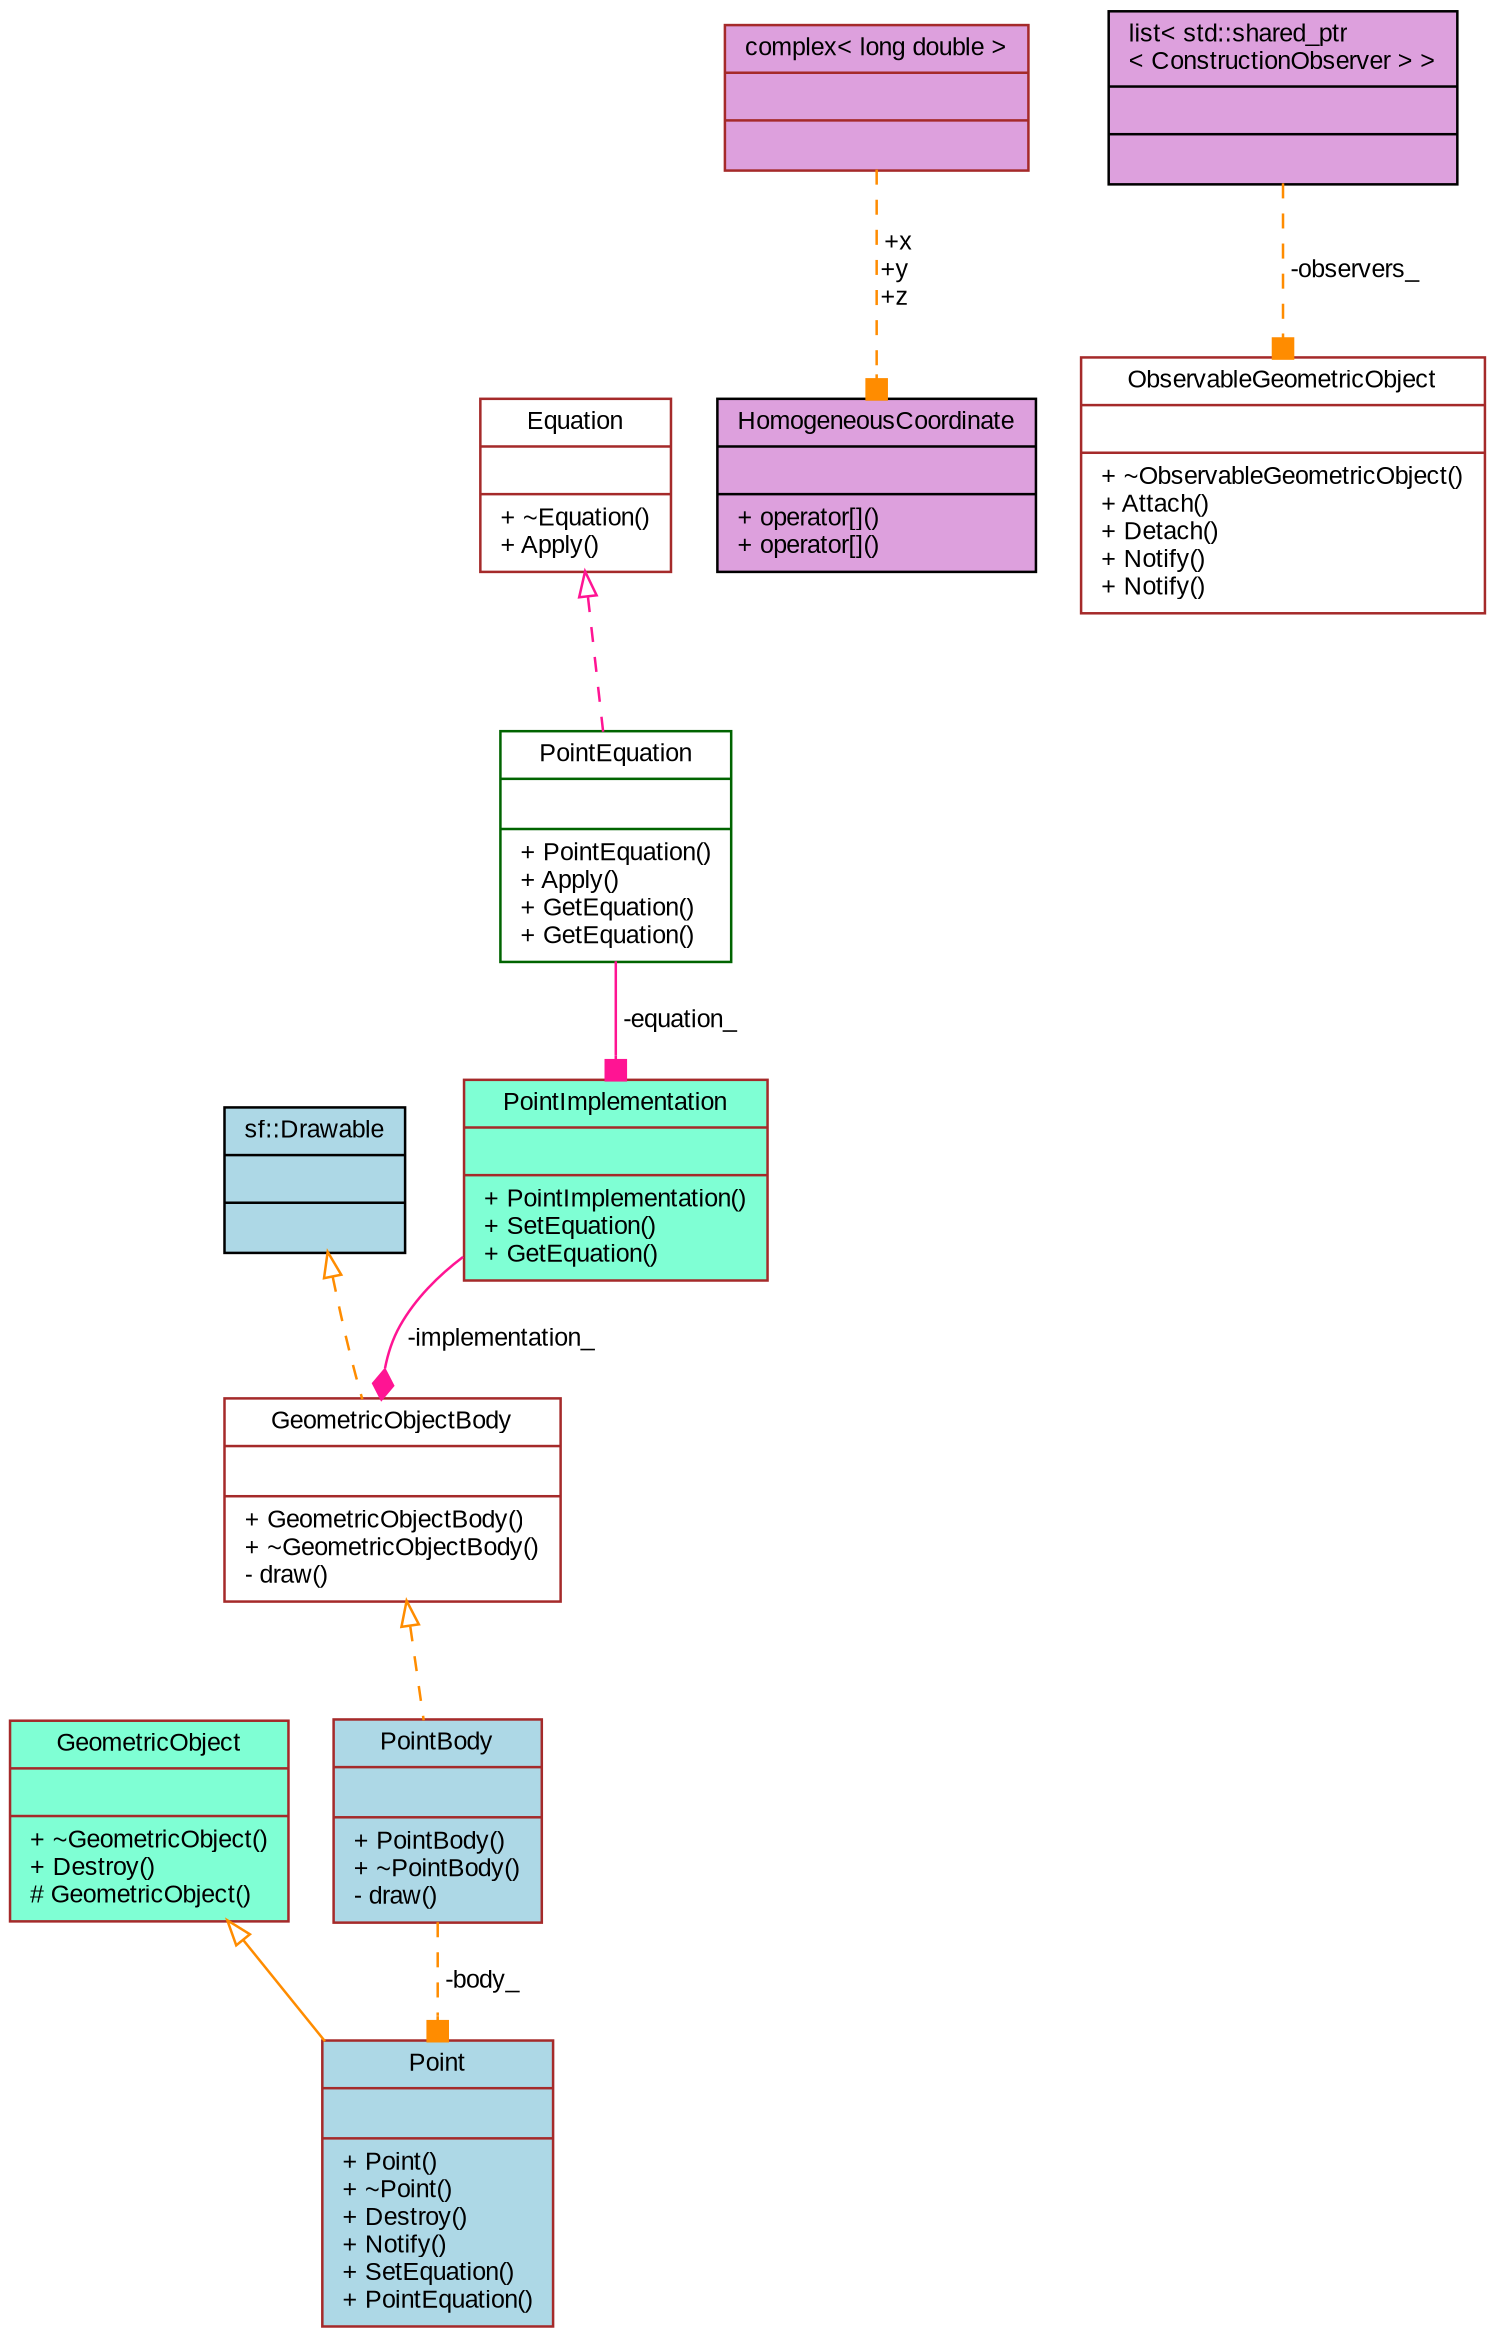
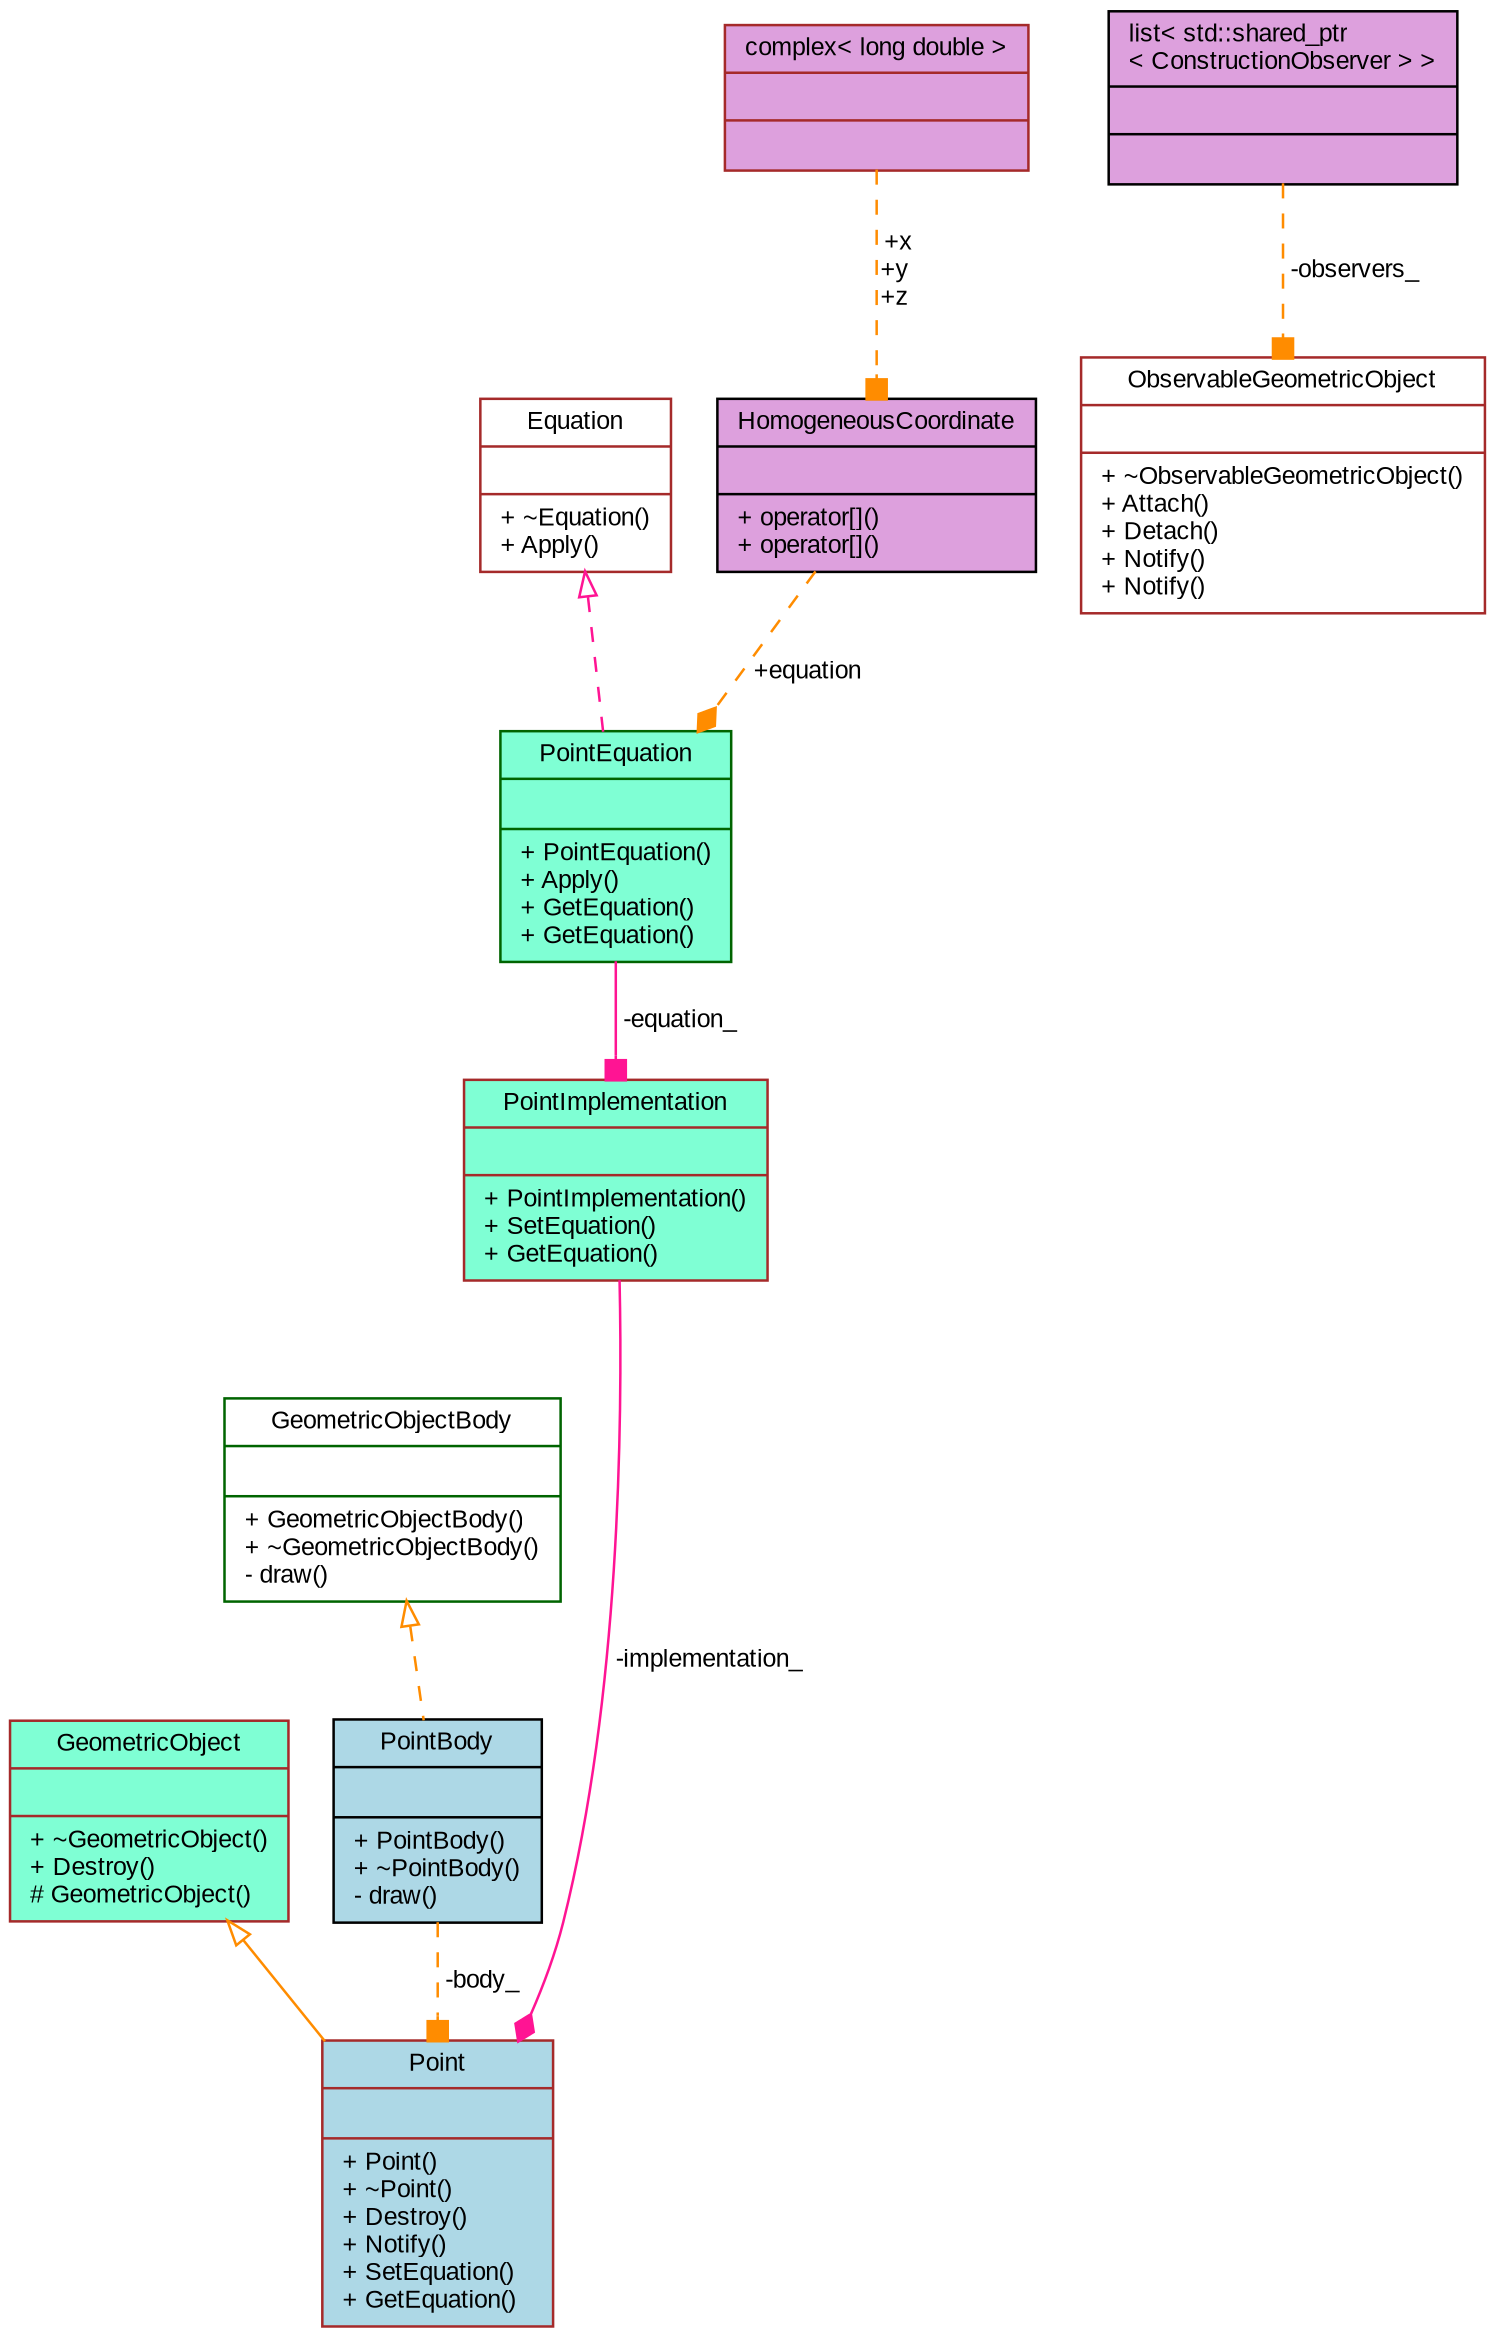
  digraph {
    fontname="Liberation Sans"
    node [color=brown fillcolor=white fontname="Liberation Sans" fontsize=10 shape=record style=filled]
    edge [color=darkorange fontname="Liberation Sans" fontsize=10 labelfontname=Helvetica labelfontsize=10 style=dashed]
-   n1 [fillcolor=lightblue fontcolor=black height=0.2 label="{Point\n||+ Point()\l+ ~Point()\l+ Destroy()\l+ Notify()\l+ SetEquation()\l+ PointEquation()\l}" width=0.4]
+   n1 [fillcolor=lightblue fontcolor=black height=0.2 label="{Point\n||+ Point()\l+ ~Point()\l+ Destroy()\l+ Notify()\l+ SetEquation()\l+ GetEquation()\l}" width=0.4]
    n2 [fillcolor=aquamarine height=0.2 label="{GeometricObject\n||+ ~GeometricObject()\l+ Destroy()\l# GeometricObject()\l}" width=0.4]
-   n3 [fillcolor=lightblue height=0.2 label="{PointBody\n||+ PointBody()\l+ ~PointBody()\l- draw()\l}" width=0.4]
-   n4 [height=0.2 label="{GeometricObjectBody\n||+ GeometricObjectBody()\l+ ~GeometricObjectBody()\l- draw()\l}" width=0.4]
-   n5 [color=black fillcolor=lightblue height=0.2 label="{sf::Drawable\n||}" width=0.4]
+   n3 [color=black fillcolor=lightblue height=0.2 label="{PointBody\n||+ PointBody()\l+ ~PointBody()\l- draw()\l}" width=0.4]
+   n4 [color=darkgreen height=0.2 label="{GeometricObjectBody\n||+ GeometricObjectBody()\l+ ~GeometricObjectBody()\l- draw()\l}" width=0.4]
    n6 [fillcolor=aquamarine height=0.2 label="{PointImplementation\n||+ PointImplementation()\l+ SetEquation()\l+ GetEquation()\l}" width=0.4]
    n7 [height=0.2 label="{ObservableGeometricObject\n||+ ~ObservableGeometricObject()\l+ Attach()\l+ Detach()\l+ Notify()\l+ Notify()\l}" width=0.4]
    n8 [color=black fillcolor=plum height=0.2 label="{list\< std::shared_ptr\l\< ConstructionObserver \> \>\n||}" width=0.4]
-   n9 [color=darkgreen height=0.2 label="{PointEquation\n||+ PointEquation()\l+ Apply()\l+ GetEquation()\l+ GetEquation()\l}" width=0.4]
+   n9 [color=darkgreen fillcolor=aquamarine height=0.2 label="{PointEquation\n||+ PointEquation()\l+ Apply()\l+ GetEquation()\l+ GetEquation()\l}" width=0.4]
    n10 [height=0.2 label="{Equation\n||+ ~Equation()\l+ Apply()\l}" width=0.4]
    n11 [color=black fillcolor=plum height=0.2 label="{HomogeneousCoordinate\n||+ operator[]()\l+ operator[]()\l}" width=0.4]
    n12 [fillcolor=plum height=0.2 label="{complex\< long double \>\n||}" width=0.4]
    n2 -> n1 [arrowtail=onormal dir=back style=solid]
    n3 -> n1 [arrowhead=box label=" -body_"]
    n4 -> n3 [arrowtail=onormal dir=back]
-   n5 -> n4 [arrowtail=onormal dir=back]
-   n6 -> n4 [arrowhead=diamond color=deeppink label=" -implementation_" style=solid]
+   n6 -> n1 [arrowhead=diamond color=deeppink label=" -implementation_" style=solid]
    n8 -> n7 [arrowhead=box label=" -observers_"]
    n9 -> n6 [arrowhead=box color=deeppink label=" -equation_" style=solid]
    n10 -> n9 [arrowtail=onormal color=deeppink dir=back]
+   n11 -> n9 [arrowhead=diamond label=" +equation"]
    n12 -> n11 [arrowhead=box label=" +x\n+y\n+z"]
  }
